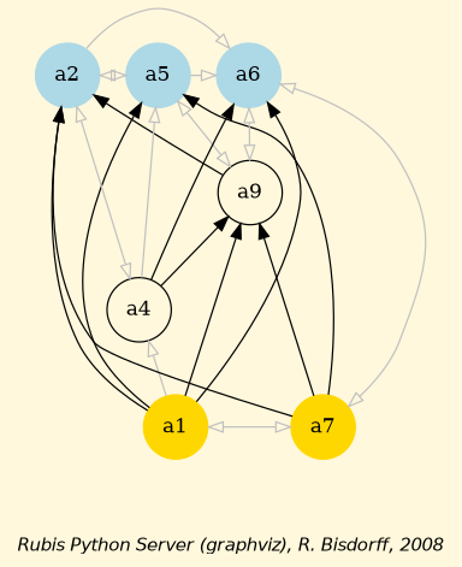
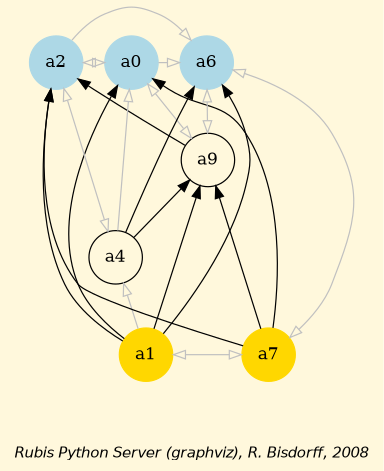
  digraph {
    bgcolor=cornsilk
    fontname="Helvetica-Oblique"
    fontsize=12
    label="\nRubis Python Server (graphviz), R. Bisdorff, 2008"
    node [color=lightblue shape=circle style=filled]
    edge [color=grey dir=forward]
    n1 [color=gold label=a1]
    n2 [color=gold label=a7]
    n3 [label=a2]
-   n4 [label=a5]
+   n4 [label=a0]
    n5 [label=a6]
    n6 [label=a9 color="" style=""]
    n7 [label=a4 color="" style=""]
    subgraph sub_1 {
      rank=max
      n1
      n2
    }
    subgraph sub_2 {
      rank=min
      n3
      n4
      n5
    }
    n1 -> n2 [arrowhead=empty arrowtail=empty dir=both]
    n1 -> n3 [color=black]
    n1 -> n4 [color=black]
    n1 -> n5 [color=black]
    n1 -> n6 [color=black]
    n1 -> n7 [arrowhead=empty]
    n3 -> n2 [color=black dir=back]
    n3 -> n4 [arrowhead=empty arrowtail=empty dir=both]
    n3 -> n5 [arrowhead=empty]
    n3 -> n6 [color=black dir=back]
    n3 -> n7 [arrowhead=empty arrowtail=empty dir=both]
    n4 -> n2 [color=black dir=back]
    n4 -> n5 [arrowhead=empty]
    n5 -> n2 [arrowhead=empty arrowtail=empty dir=both]
    n6 -> n2 [color=black dir=back]
    n6 -> n4 [arrowhead=empty arrowtail=empty dir=both]
    n6 -> n5 [arrowhead=empty arrowtail=empty dir=both]
    n6 -> n7 [color=black dir=back]
    n7 -> n4 [arrowhead=empty]
    n7 -> n5 [color=black]
  }
